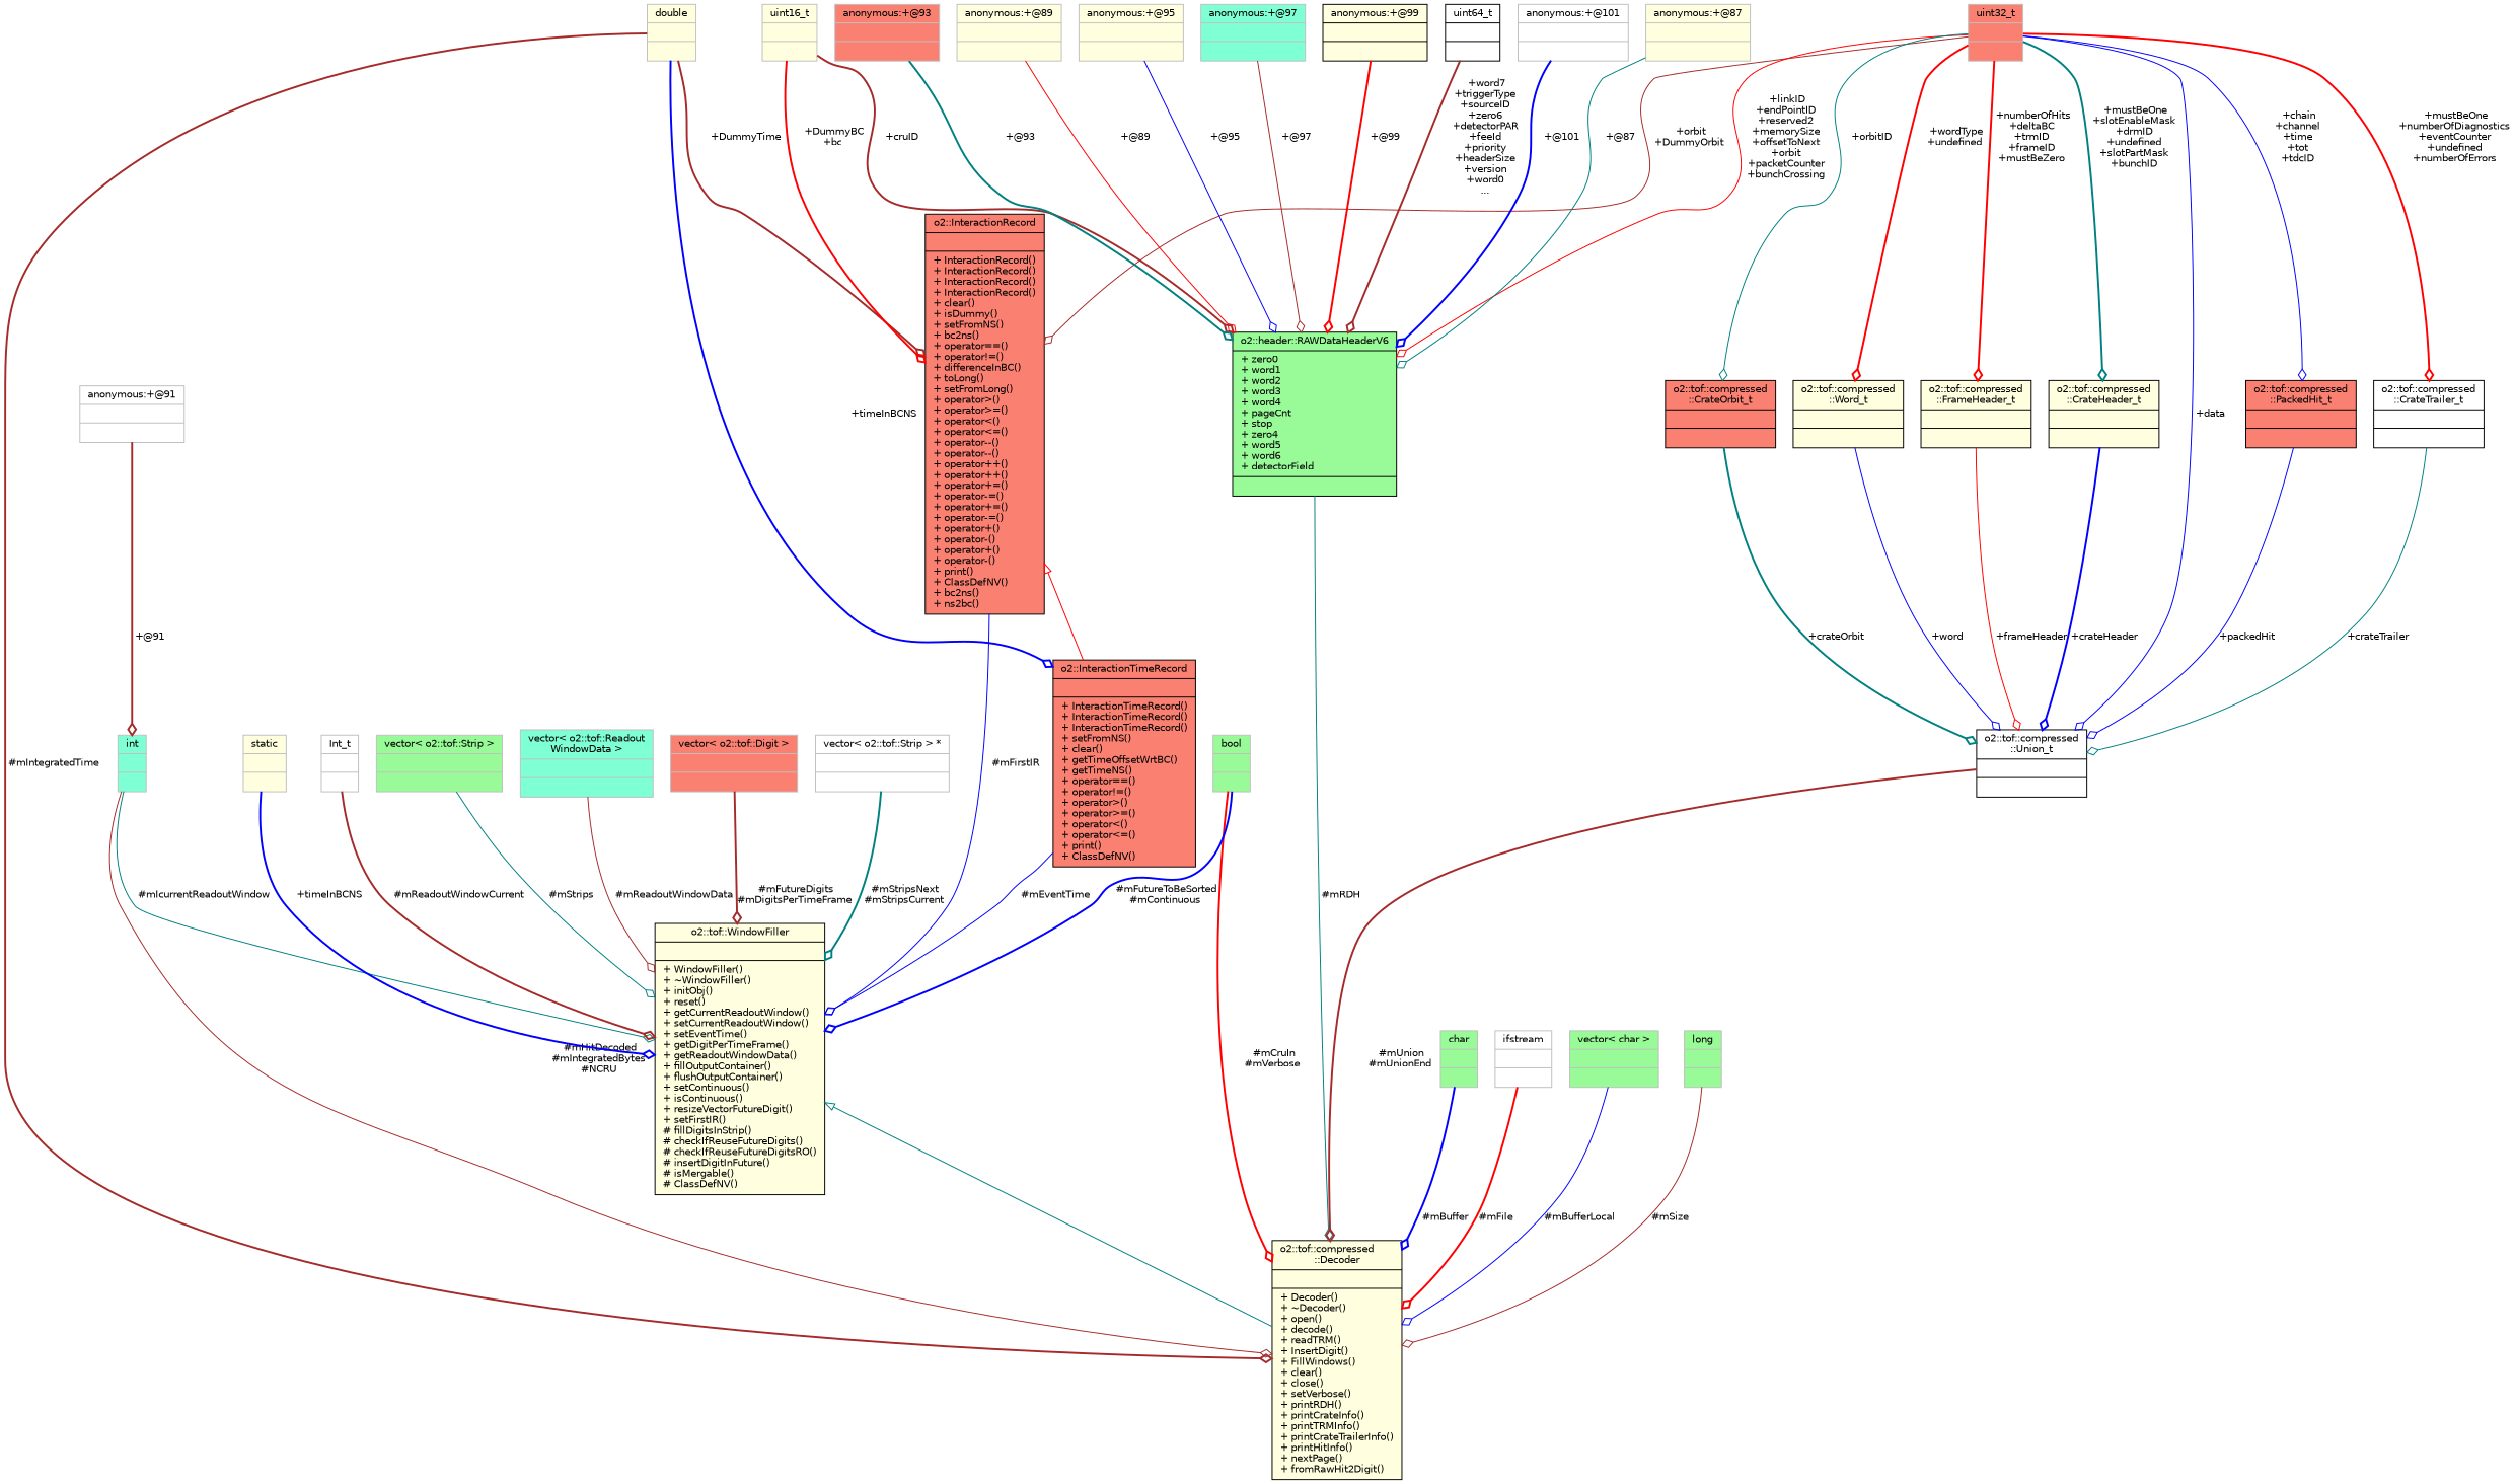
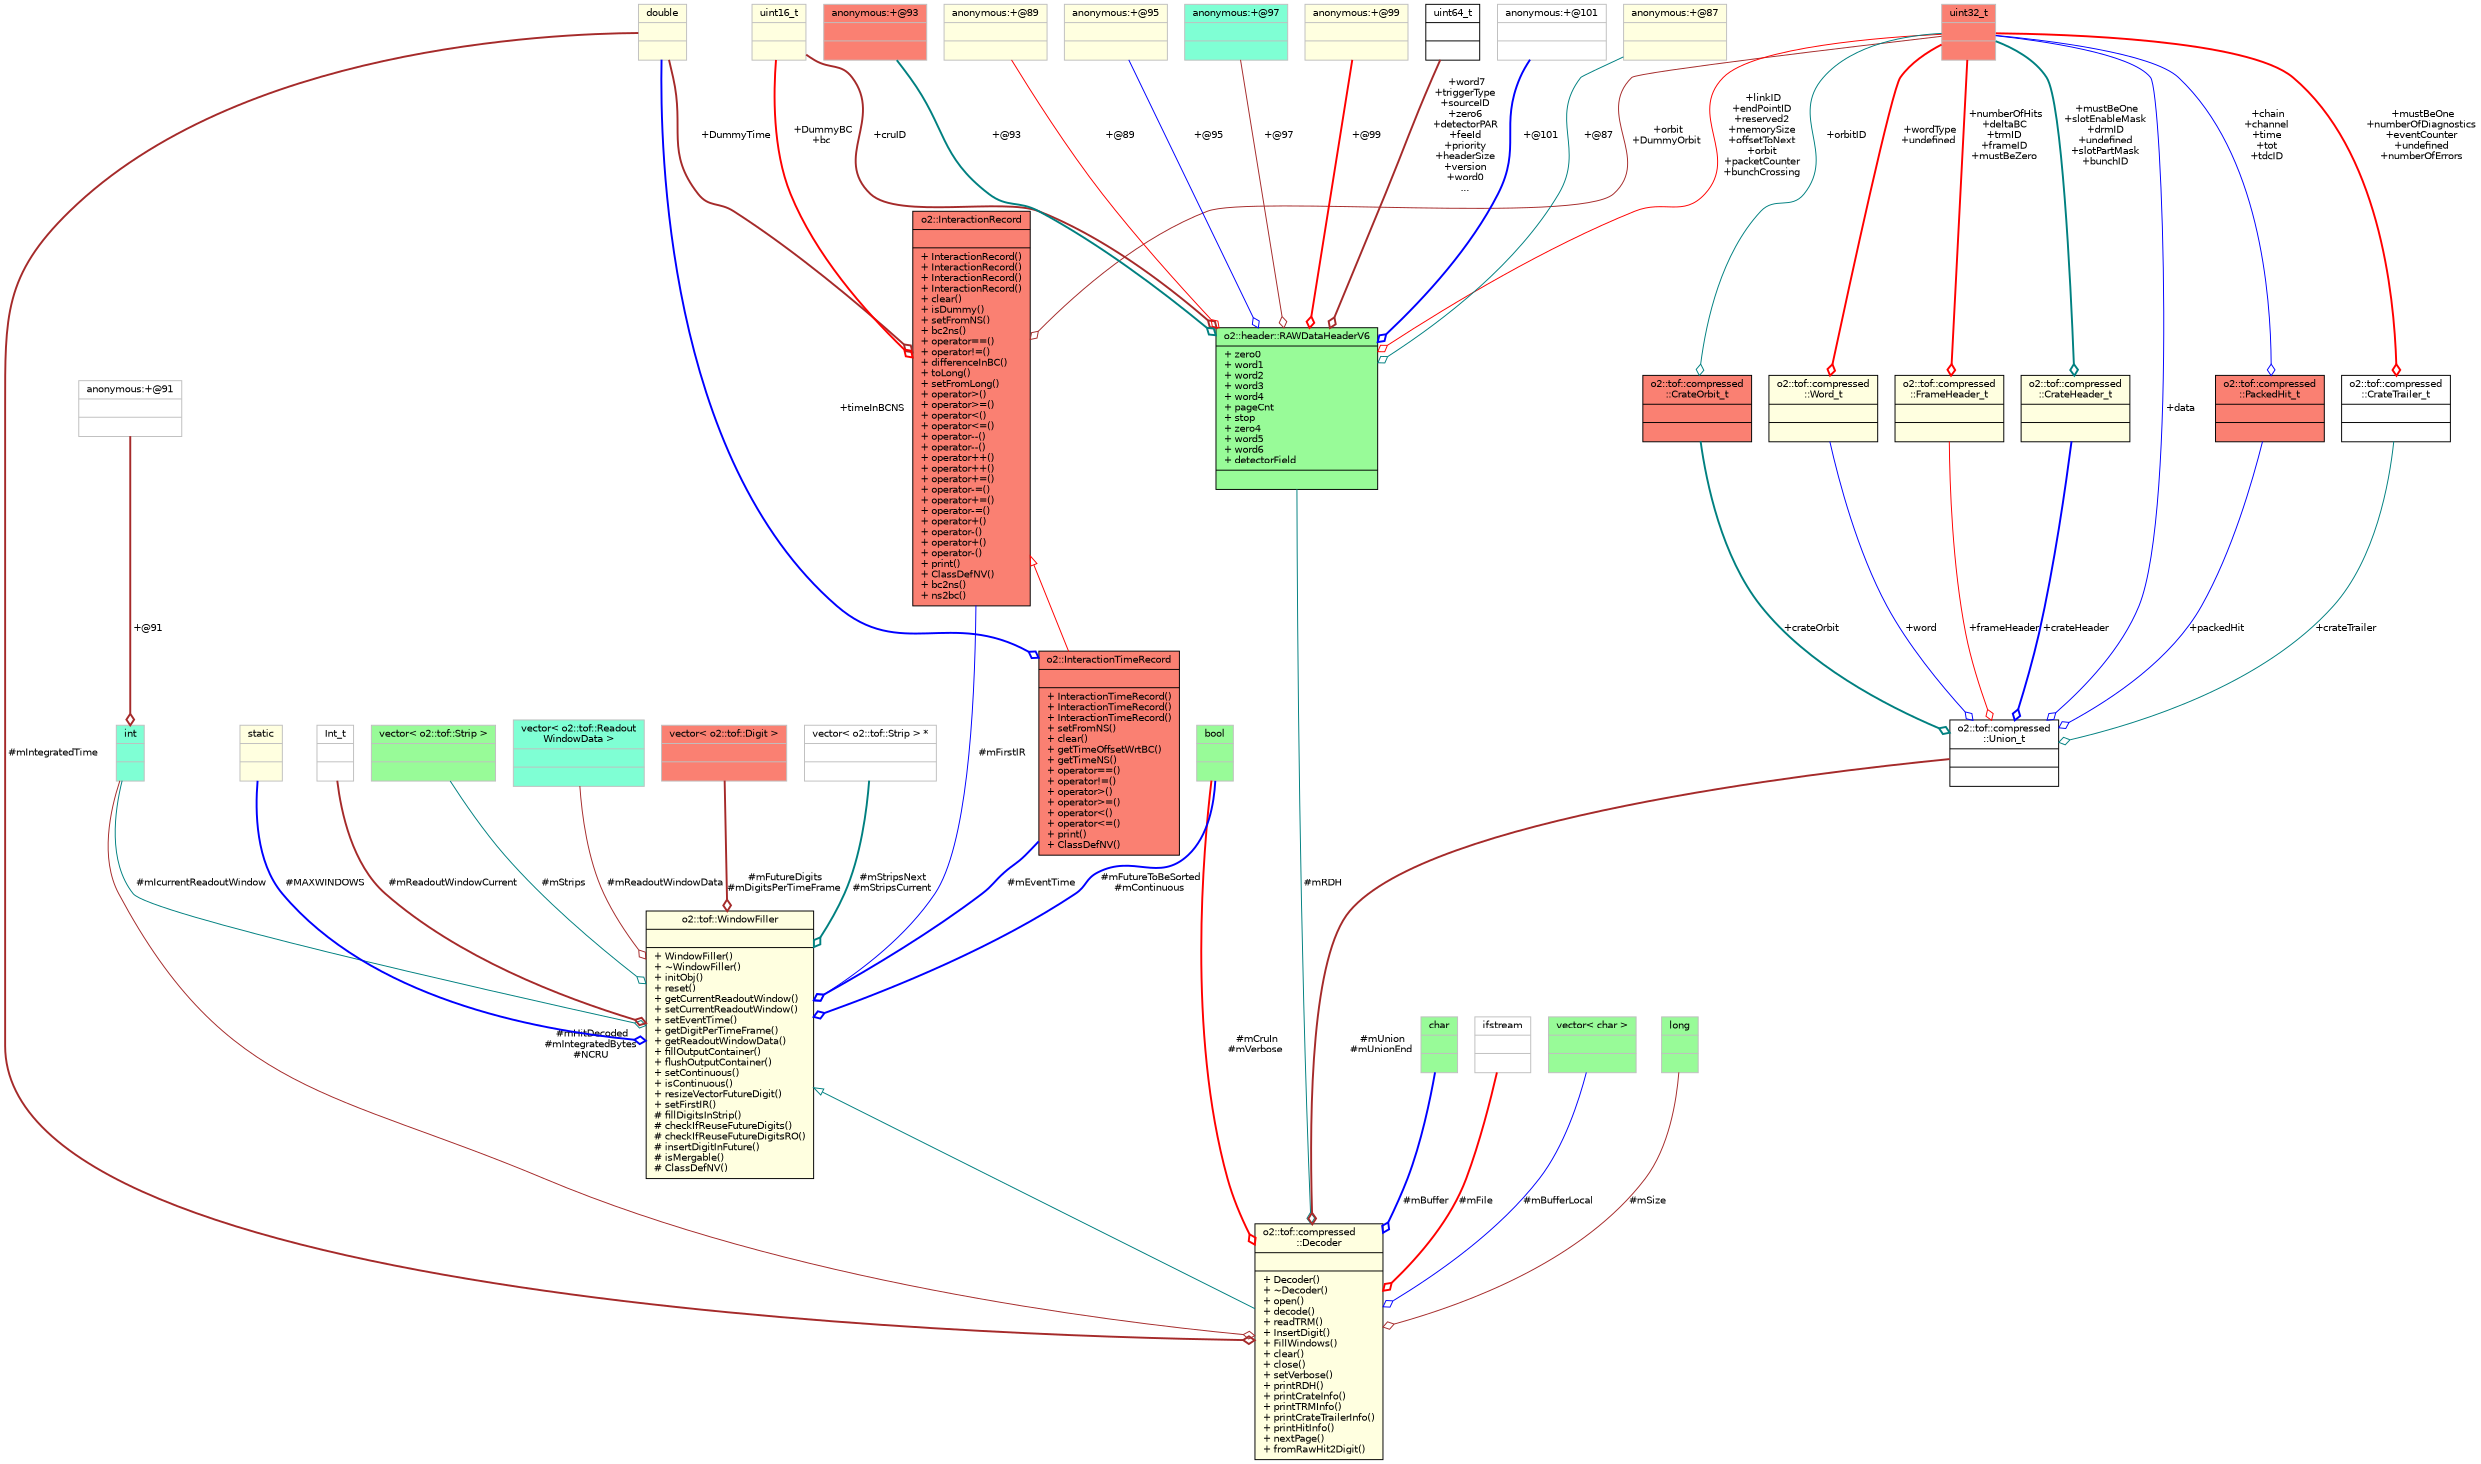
  digraph {
    node [color=grey75 fillcolor=lightyellow fontname=Helvetica fontsize=10 shape=record style=filled]
    edge [color=blue fontname=Helvetica fontsize=10 labelfontname=Helvetica labelfontsize=10 style=bold arrowhead=odiamond]
    n1 [color=black fontcolor=black height=0.2 label="{o2::tof::compressed\l::Decoder\n||+ Decoder()\l+ ~Decoder()\l+ open()\l+ decode()\l+ readTRM()\l+ InsertDigit()\l+ FillWindows()\l+ clear()\l+ close()\l+ setVerbose()\l+ printRDH()\l+ printCrateInfo()\l+ printTRMInfo()\l+ printCrateTrailerInfo()\l+ printHitInfo()\l+ nextPage()\l+ fromRawHit2Digit()\l}" width=0.4]
    n2 [color=black height=0.2 label="{o2::tof::WindowFiller\n||+ WindowFiller()\l+ ~WindowFiller()\l+ initObj()\l+ reset()\l+ getCurrentReadoutWindow()\l+ setCurrentReadoutWindow()\l+ setEventTime()\l+ getDigitPerTimeFrame()\l+ getReadoutWindowData()\l+ fillOutputContainer()\l+ flushOutputContainer()\l+ setContinuous()\l+ isContinuous()\l+ resizeVectorFutureDigit()\l+ setFirstIR()\l# fillDigitsInStrip()\l# checkIfReuseFutureDigits()\l# checkIfReuseFutureDigitsRO()\l# insertDigitInFuture()\l# isMergable()\l# ClassDefNV()\l}" width=0.4]
    n3 [fillcolor=white height=0.2 label="{vector\< o2::tof::Strip \> *\n||}" width=0.4]
    n4 [color=black fillcolor=salmon height=0.2 label="{o2::InteractionRecord\n||+ InteractionRecord()\l+ InteractionRecord()\l+ InteractionRecord()\l+ InteractionRecord()\l+ clear()\l+ isDummy()\l+ setFromNS()\l+ bc2ns()\l+ operator==()\l+ operator!=()\l+ differenceInBC()\l+ toLong()\l+ setFromLong()\l+ operator\>()\l+ operator\>=()\l+ operator\<()\l+ operator\<=()\l+ operator--()\l+ operator--()\l+ operator++()\l+ operator++()\l+ operator+=()\l+ operator-=()\l+ operator+=()\l+ operator-=()\l+ operator+()\l+ operator-()\l+ operator+()\l+ operator-()\l+ print()\l+ ClassDefNV()\l+ bc2ns()\l+ ns2bc()\l}" width=0.4]
    n5 [color=black fillcolor=salmon height=0.2 label="{o2::InteractionTimeRecord\n||+ InteractionTimeRecord()\l+ InteractionTimeRecord()\l+ InteractionTimeRecord()\l+ setFromNS()\l+ clear()\l+ getTimeOffsetWrtBC()\l+ getTimeNS()\l+ operator==()\l+ operator!=()\l+ operator\>()\l+ operator\>=()\l+ operator\<()\l+ operator\<=()\l+ print()\l+ ClassDefNV()\l}" width=0.4]
    n6 [height=0.2 label="{double\n||}" width=0.4]
    n7 [height=0.2 label="{uint16_t\n||}" width=0.4]
    n8 [color=black fillcolor=palegreen height=0.2 label="{o2::header::RAWDataHeaderV6\n|+ zero0\l+ word1\l+ word2\l+ word3\l+ word4\l+ pageCnt\l+ stop\l+ zero4\l+ word5\l+ word6\l+ detectorField\l|}" width=0.4]
    n9 [fillcolor=salmon height=0.2 label="{uint32_t\n||}" width=0.4]
    n10 [color=black fillcolor=white height=0.2 label="{o2::tof::compressed\l::Union_t\n||}" width=0.4]
    n11 [color=black fillcolor=salmon height=0.2 label="{o2::tof::compressed\l::PackedHit_t\n||}" width=0.4]
    n12 [color=black fillcolor=white height=0.2 label="{o2::tof::compressed\l::CrateTrailer_t\n||}" width=0.4]
    n13 [color=black fillcolor=salmon height=0.2 label="{o2::tof::compressed\l::CrateOrbit_t\n||}" width=0.4]
    n14 [color=black height=0.2 label="{o2::tof::compressed\l::Word_t\n||}" width=0.4]
    n15 [color=black height=0.2 label="{o2::tof::compressed\l::FrameHeader_t\n||}" width=0.4]
    n16 [color=black height=0.2 label="{o2::tof::compressed\l::CrateHeader_t\n||}" width=0.4]
    n17 [fillcolor=palegreen height=0.2 label="{vector\< o2::tof::Strip \>\n||}" width=0.4]
    n18 [fillcolor=aquamarine height=0.2 label="{vector\< o2::tof::Readout\lWindowData \>\n||}" width=0.4]
    n19 [fillcolor=salmon height=0.2 label="{vector\< o2::tof::Digit \>\n||}" width=0.4]
    n20 [fillcolor=aquamarine height=0.2 label="{int\n||}" width=0.4]
    n21 [fillcolor=palegreen height=0.2 label="{bool\n||}" width=0.4]
    n22 [height=0.2 label="{static\n||}" width=0.4]
    n23 [fillcolor=white height=0.2 label="{Int_t\n||}" width=0.4]
    n24 [color=black fillcolor=white height=0.2 label="{uint64_t\n||}" width=0.4]
    n25 [fillcolor=white height=0.2 label="{anonymous:+@101\n||}" width=0.4]
    n26 [fillcolor=white height=0.2 label="{anonymous:+@91\n||}" width=0.4]
    n27 [height=0.2 label="{anonymous:+@87\n||}" width=0.4]
    n28 [fillcolor=salmon height=0.2 label="{anonymous:+@93\n||}" width=0.4]
    n29 [height=0.2 label="{anonymous:+@89\n||}" width=0.4]
    n30 [height=0.2 label="{anonymous:+@95\n||}" width=0.4]
    n31 [fillcolor=aquamarine height=0.2 label="{anonymous:+@97\n||}" width=0.4]
-   n32 [color=black height=0.2 label="{anonymous:+@99\n||}" width=0.4]
+   n32 [height=0.2 label="{anonymous:+@99\n||}" width=0.4]
    n33 [fillcolor=palegreen height=0.2 label="{char\n||}" width=0.4]
    n34 [fillcolor=white height=0.2 label="{ifstream\n||}" width=0.4]
    n35 [fillcolor=palegreen height=0.2 label="{vector\< char \>\n||}" width=0.4]
    n36 [fillcolor=palegreen height=0.2 label="{long\n||}" width=0.4]
    n2 -> n1 [arrowtail=onormal color=teal dir=back style=solid arrowhead=""]
    n3 -> n2 [color=teal label=" #mStripsNext\n#mStripsCurrent"]
    n4 -> n2 [label=" #mFirstIR" style=solid]
    n4 -> n5 [arrowtail=onormal color=red dir=back style=solid arrowhead=""]
-   n5 -> n2 [label=" #mEventTime" style=solid]
+   n5 -> n2 [label=" #mEventTime"]
    n6 -> n1 [color=brown label=" #mIntegratedTime"]
    n6 -> n4 [color=brown label=" +DummyTime"]
    n6 -> n5 [label=" +timeInBCNS"]
    n7 -> n4 [color=red label=" +DummyBC\n+bc"]
    n7 -> n8 [color=brown label=" +cruID"]
    n8 -> n1 [color=teal label=" #mRDH" style=solid]
    n9 -> n4 [color=brown label=" +orbit\n+DummyOrbit" style=solid]
    n9 -> n8 [color=red label=" +linkID\n+endPointID\n+reserved2\n+memorySize\n+offsetToNext\n+orbit\n+packetCounter\n+bunchCrossing" style=solid]
    n9 -> n10 [label=" +data" style=solid]
    n9 -> n11 [label=" +chain\n+channel\n+time\n+tot\n+tdcID" style=solid]
    n9 -> n12 [color=red label=" +mustBeOne\n+numberOfDiagnostics\n+eventCounter\n+undefined\n+numberOfErrors"]
    n9 -> n13 [color=teal label=" +orbitID" style=solid]
    n9 -> n14 [color=red label=" +wordType\n+undefined"]
    n9 -> n15 [color=red label=" +numberOfHits\n+deltaBC\n+trmID\n+frameID\n+mustBeZero"]
    n9 -> n16 [color=teal label=" +mustBeOne\n+slotEnableMask\n+drmID\n+undefined\n+slotPartMask\n+bunchID"]
    n10 -> n1 [color=brown label=" #mUnion\n#mUnionEnd"]
    n11 -> n10 [label=" +packedHit" style=solid]
    n12 -> n10 [color=teal label=" +crateTrailer" style=solid]
    n13 -> n10 [color=teal label=" +crateOrbit"]
    n14 -> n10 [label=" +word" style=solid]
    n15 -> n10 [color=red label=" +frameHeader" style=solid]
    n16 -> n10 [label=" +crateHeader"]
    n17 -> n2 [color=teal label=" #mStrips" style=solid]
    n18 -> n2 [color=brown label=" #mReadoutWindowData" style=solid]
    n19 -> n2 [color=brown label=" #mFutureDigits\n#mDigitsPerTimeFrame"]
    n20 -> n1 [color=brown label=" #mHitDecoded\n#mIntegratedBytes\n#NCRU" style=solid]
    n20 -> n2 [color=teal label=" #mIcurrentReadoutWindow" style=solid]
    n21 -> n1 [color=red label=" #mCruIn\n#mVerbose"]
    n21 -> n2 [label=" #mFutureToBeSorted\n#mContinuous"]
-   n22 -> n2 [label=" +timeInBCNS"]
+   n22 -> n2 [label=" #MAXWINDOWS"]
    n23 -> n2 [color=brown label=" #mReadoutWindowCurrent"]
    n24 -> n8 [color=brown label=" +word7\n+triggerType\n+sourceID\n+zero6\n+detectorPAR\n+feeId\n+priority\n+headerSize\n+version\n+word0\n..."]
    n25 -> n8 [label=" +@101"]
    n26 -> n20 [color=brown label=" +@91"]
    n27 -> n8 [color=teal label=" +@87" style=solid]
    n28 -> n8 [color=teal label=" +@93"]
    n29 -> n8 [color=red label=" +@89" style=solid]
    n30 -> n8 [label=" +@95" style=solid]
    n31 -> n8 [color=brown label=" +@97" style=solid]
    n32 -> n8 [color=red label=" +@99"]
    n33 -> n1 [label=" #mBuffer"]
    n34 -> n1 [color=red label=" #mFile"]
    n35 -> n1 [label=" #mBufferLocal" style=solid]
    n36 -> n1 [color=brown label=" #mSize" style=solid]
  }
